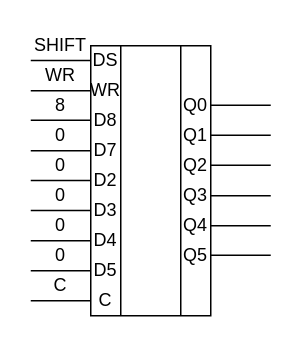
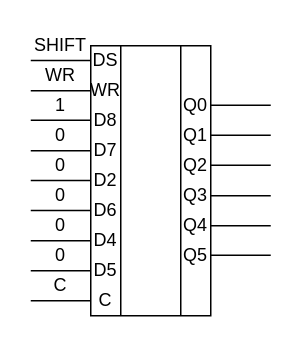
  <mxCell id="0" />
  <mxCell id="1" parent="0" />
  <mxCell id="2" value="" style="rounded=0;whiteSpace=wrap;html=1;" vertex="1" parent="1"><mxGeometry x="60" y="30" width="80" height="180" as="geometry" /></mxCell>
  <mxCell id="3" value="" style="endArrow=none;html=1;entryX=0.25;entryY=0;entryDx=0;entryDy=0;exitX=0.25;exitY=1;exitDx=0;exitDy=0;" edge="1" parent="1" source="2" target="2"><mxGeometry width="50" height="50" relative="1" as="geometry"><mxPoint x="80" y="150" as="sourcePoint" /><mxPoint x="140" y="40" as="targetPoint" /></mxGeometry></mxCell>
  <mxCell id="4" value="" style="endArrow=none;html=1;entryX=0.75;entryY=0;entryDx=0;entryDy=0;exitX=0.75;exitY=1;exitDx=0;exitDy=0;" edge="1" parent="1" source="2" target="2"><mxGeometry width="50" height="50" relative="1" as="geometry"><mxPoint x="90" y="90" as="sourcePoint" /><mxPoint x="140" y="40" as="targetPoint" /></mxGeometry></mxCell>
  <mxCell id="5" value="C" style="text;html=1;strokeColor=none;fillColor=none;align=center;verticalAlign=middle;whiteSpace=wrap;rounded=0;" vertex="1" parent="1"><mxGeometry x="60" y="190" width="20" height="20" as="geometry" /></mxCell>
  <mxCell id="6" value="DS" style="text;html=1;strokeColor=none;fillColor=none;align=center;verticalAlign=middle;whiteSpace=wrap;rounded=0;" vertex="1" parent="1"><mxGeometry x="60" y="30" width="20" height="20" as="geometry" /></mxCell>
  <mxCell id="7" value="WR" style="text;html=1;strokeColor=none;fillColor=none;align=center;verticalAlign=middle;whiteSpace=wrap;rounded=0;" vertex="1" parent="1"><mxGeometry x="60" y="50" width="20" height="20" as="geometry" /></mxCell>
  <mxCell id="8" value="D2" style="text;html=1;strokeColor=none;fillColor=none;align=center;verticalAlign=middle;whiteSpace=wrap;rounded=0;" vertex="1" parent="1"><mxGeometry x="60" y="110" width="20" height="20" as="geometry" /></mxCell>
  <mxCell id="9" value="D7" style="text;html=1;strokeColor=none;fillColor=none;align=center;verticalAlign=middle;whiteSpace=wrap;rounded=0;" vertex="1" parent="1"><mxGeometry x="60" y="90" width="20" height="20" as="geometry" /></mxCell>
  <mxCell id="10" value="D8" style="text;html=1;strokeColor=none;fillColor=none;align=center;verticalAlign=middle;whiteSpace=wrap;rounded=0;" vertex="1" parent="1"><mxGeometry x="60" y="70" width="20" height="20" as="geometry" /></mxCell>
  <mxCell id="11" value="Q2" style="text;html=1;strokeColor=none;fillColor=none;align=center;verticalAlign=middle;whiteSpace=wrap;rounded=0;" vertex="1" parent="1"><mxGeometry x="120" y="100" width="20" height="20" as="geometry" /></mxCell>
  <mxCell id="12" value="Q1" style="text;html=1;strokeColor=none;fillColor=none;align=center;verticalAlign=middle;whiteSpace=wrap;rounded=0;" vertex="1" parent="1"><mxGeometry x="120" y="80" width="20" height="20" as="geometry" /></mxCell>
  <mxCell id="13" value="Q0" style="text;html=1;strokeColor=none;fillColor=none;align=center;verticalAlign=middle;whiteSpace=wrap;rounded=0;" vertex="1" parent="1"><mxGeometry x="120" y="60" width="20" height="20" as="geometry" /></mxCell>
  <mxCell id="14" value="D5" style="text;html=1;strokeColor=none;fillColor=none;align=center;verticalAlign=middle;whiteSpace=wrap;rounded=0;" vertex="1" parent="1"><mxGeometry x="60" y="170" width="20" height="20" as="geometry" /></mxCell>
  <mxCell id="15" value="D4" style="text;html=1;strokeColor=none;fillColor=none;align=center;verticalAlign=middle;whiteSpace=wrap;rounded=0;" vertex="1" parent="1"><mxGeometry x="60" y="150" width="20" height="20" as="geometry" /></mxCell>
- <mxCell id="16" value="D3" style="text;html=1;strokeColor=none;fillColor=none;align=center;verticalAlign=middle;whiteSpace=wrap;rounded=0;" vertex="1" parent="1"><mxGeometry x="60" y="130" width="20" height="20" as="geometry" /></mxCell>
+ <mxCell id="16" value="D6" style="text;html=1;strokeColor=none;fillColor=none;align=center;verticalAlign=middle;whiteSpace=wrap;rounded=0;" vertex="1" parent="1"><mxGeometry x="60" y="130" width="20" height="20" as="geometry" /></mxCell>
  <mxCell id="17" value="Q5" style="text;html=1;strokeColor=none;fillColor=none;align=center;verticalAlign=middle;whiteSpace=wrap;rounded=0;" vertex="1" parent="1"><mxGeometry x="120" y="160" width="20" height="20" as="geometry" /></mxCell>
  <mxCell id="18" value="Q4" style="text;html=1;strokeColor=none;fillColor=none;align=center;verticalAlign=middle;whiteSpace=wrap;rounded=0;" vertex="1" parent="1"><mxGeometry x="120" y="140" width="20" height="20" as="geometry" /></mxCell>
  <mxCell id="19" value="Q3" style="text;html=1;strokeColor=none;fillColor=none;align=center;verticalAlign=middle;whiteSpace=wrap;rounded=0;" vertex="1" parent="1"><mxGeometry x="120" y="120" width="20" height="20" as="geometry" /></mxCell>
  <mxCell id="20" value="" style="endArrow=none;html=1;entryX=0;entryY=0.5;entryDx=0;entryDy=0;" edge="1" parent="1" target="5"><mxGeometry width="50" height="50" relative="1" as="geometry"><mxPoint x="20" y="200" as="sourcePoint" /><mxPoint x="160" y="100" as="targetPoint" /></mxGeometry></mxCell>
  <mxCell id="21" value="" style="endArrow=none;html=1;entryX=0;entryY=0.5;entryDx=0;entryDy=0;" edge="1" parent="1"><mxGeometry width="50" height="50" relative="1" as="geometry"><mxPoint x="20" y="180" as="sourcePoint" /><mxPoint x="60" y="180" as="targetPoint" /></mxGeometry></mxCell>
  <mxCell id="22" value="" style="endArrow=none;html=1;entryX=0;entryY=0.5;entryDx=0;entryDy=0;" edge="1" parent="1"><mxGeometry width="50" height="50" relative="1" as="geometry"><mxPoint x="20" y="160" as="sourcePoint" /><mxPoint x="60" y="160" as="targetPoint" /></mxGeometry></mxCell>
  <mxCell id="23" value="" style="endArrow=none;html=1;entryX=0;entryY=0.5;entryDx=0;entryDy=0;" edge="1" parent="1"><mxGeometry width="50" height="50" relative="1" as="geometry"><mxPoint x="20" y="139.83" as="sourcePoint" /><mxPoint x="60" y="139.83" as="targetPoint" /></mxGeometry></mxCell>
  <mxCell id="24" value="" style="endArrow=none;html=1;entryX=0;entryY=0.5;entryDx=0;entryDy=0;" edge="1" parent="1"><mxGeometry width="50" height="50" relative="1" as="geometry"><mxPoint x="20" y="119.83" as="sourcePoint" /><mxPoint x="60" y="119.83" as="targetPoint" /></mxGeometry></mxCell>
  <mxCell id="25" value="" style="endArrow=none;html=1;entryX=0;entryY=0.5;entryDx=0;entryDy=0;" edge="1" parent="1"><mxGeometry width="50" height="50" relative="1" as="geometry"><mxPoint x="20" y="100" as="sourcePoint" /><mxPoint x="60" y="100" as="targetPoint" /></mxGeometry></mxCell>
  <mxCell id="26" value="" style="endArrow=none;html=1;entryX=0;entryY=0.5;entryDx=0;entryDy=0;" edge="1" parent="1"><mxGeometry width="50" height="50" relative="1" as="geometry"><mxPoint x="20" y="79.67" as="sourcePoint" /><mxPoint x="60" y="79.67" as="targetPoint" /></mxGeometry></mxCell>
  <mxCell id="27" value="" style="endArrow=none;html=1;entryX=0;entryY=0.5;entryDx=0;entryDy=0;" edge="1" parent="1"><mxGeometry width="50" height="50" relative="1" as="geometry"><mxPoint x="20" y="60" as="sourcePoint" /><mxPoint x="60" y="60" as="targetPoint" /></mxGeometry></mxCell>
  <mxCell id="28" value="" style="endArrow=none;html=1;entryX=0;entryY=0.5;entryDx=0;entryDy=0;" edge="1" parent="1"><mxGeometry width="50" height="50" relative="1" as="geometry"><mxPoint x="20" y="39.83" as="sourcePoint" /><mxPoint x="60" y="39.83" as="targetPoint" /></mxGeometry></mxCell>
  <mxCell id="29" value="C" style="text;html=1;strokeColor=none;fillColor=none;align=center;verticalAlign=middle;whiteSpace=wrap;rounded=0;" vertex="1" parent="1"><mxGeometry x="20" y="180" width="40" height="20" as="geometry" /></mxCell>
  <mxCell id="30" value="0" style="text;html=1;strokeColor=none;fillColor=none;align=center;verticalAlign=middle;whiteSpace=wrap;rounded=0;" vertex="1" parent="1"><mxGeometry x="20" y="160" width="40" height="20" as="geometry" /></mxCell>
  <mxCell id="31" value="0" style="text;html=1;strokeColor=none;fillColor=none;align=center;verticalAlign=middle;whiteSpace=wrap;rounded=0;" vertex="1" parent="1"><mxGeometry x="20" y="140" width="40" height="20" as="geometry" /></mxCell>
  <mxCell id="32" value="0" style="text;html=1;strokeColor=none;fillColor=none;align=center;verticalAlign=middle;whiteSpace=wrap;rounded=0;" vertex="1" parent="1"><mxGeometry x="20" y="120" width="40" height="20" as="geometry" /></mxCell>
  <mxCell id="33" value="0" style="text;html=1;strokeColor=none;fillColor=none;align=center;verticalAlign=middle;whiteSpace=wrap;rounded=0;" vertex="1" parent="1"><mxGeometry x="20" y="100" width="40" height="20" as="geometry" /></mxCell>
  <mxCell id="34" value="0" style="text;html=1;strokeColor=none;fillColor=none;align=center;verticalAlign=middle;whiteSpace=wrap;rounded=0;" vertex="1" parent="1"><mxGeometry x="20" y="80" width="40" height="20" as="geometry" /></mxCell>
- <mxCell id="35" value="8" style="text;html=1;strokeColor=none;fillColor=none;align=center;verticalAlign=middle;whiteSpace=wrap;rounded=0;" vertex="1" parent="1"><mxGeometry x="20" y="60" width="40" height="20" as="geometry" /></mxCell>
+ <mxCell id="35" value="1" style="text;html=1;strokeColor=none;fillColor=none;align=center;verticalAlign=middle;whiteSpace=wrap;rounded=0;" vertex="1" parent="1"><mxGeometry x="20" y="60" width="40" height="20" as="geometry" /></mxCell>
  <mxCell id="36" value="WR" style="text;html=1;strokeColor=none;fillColor=none;align=center;verticalAlign=middle;whiteSpace=wrap;rounded=0;" vertex="1" parent="1"><mxGeometry x="20" y="40" width="40" height="20" as="geometry" /></mxCell>
  <mxCell id="37" value="SHIFT" style="text;html=1;strokeColor=none;fillColor=none;align=center;verticalAlign=middle;whiteSpace=wrap;rounded=0;" vertex="1" parent="1"><mxGeometry x="20" y="20" width="40" height="20" as="geometry" /></mxCell>
  <mxCell id="38" value="" style="endArrow=none;html=1;entryX=0;entryY=0.5;entryDx=0;entryDy=0;" edge="1" parent="1"><mxGeometry width="50" height="50" relative="1" as="geometry"><mxPoint x="140" y="169.67" as="sourcePoint" /><mxPoint x="180" y="169.67" as="targetPoint" /></mxGeometry></mxCell>
  <mxCell id="39" value="" style="endArrow=none;html=1;entryX=0;entryY=0.5;entryDx=0;entryDy=0;" edge="1" parent="1"><mxGeometry width="50" height="50" relative="1" as="geometry"><mxPoint x="140" y="150" as="sourcePoint" /><mxPoint x="180" y="150" as="targetPoint" /></mxGeometry></mxCell>
  <mxCell id="40" value="" style="endArrow=none;html=1;entryX=0;entryY=0.5;entryDx=0;entryDy=0;" edge="1" parent="1"><mxGeometry width="50" height="50" relative="1" as="geometry"><mxPoint x="140" y="130" as="sourcePoint" /><mxPoint x="180" y="130" as="targetPoint" /></mxGeometry></mxCell>
  <mxCell id="41" value="" style="endArrow=none;html=1;entryX=0;entryY=0.5;entryDx=0;entryDy=0;" edge="1" parent="1"><mxGeometry width="50" height="50" relative="1" as="geometry"><mxPoint x="140" y="109.67" as="sourcePoint" /><mxPoint x="180" y="109.67" as="targetPoint" /></mxGeometry></mxCell>
  <mxCell id="42" value="" style="endArrow=none;html=1;entryX=0;entryY=0.5;entryDx=0;entryDy=0;" edge="1" parent="1"><mxGeometry width="50" height="50" relative="1" as="geometry"><mxPoint x="140" y="89.67" as="sourcePoint" /><mxPoint x="180" y="89.67" as="targetPoint" /></mxGeometry></mxCell>
  <mxCell id="43" value="" style="endArrow=none;html=1;entryX=0;entryY=0.5;entryDx=0;entryDy=0;" edge="1" parent="1"><mxGeometry width="50" height="50" relative="1" as="geometry"><mxPoint x="140" y="69.67" as="sourcePoint" /><mxPoint x="180" y="69.67" as="targetPoint" /></mxGeometry></mxCell>
